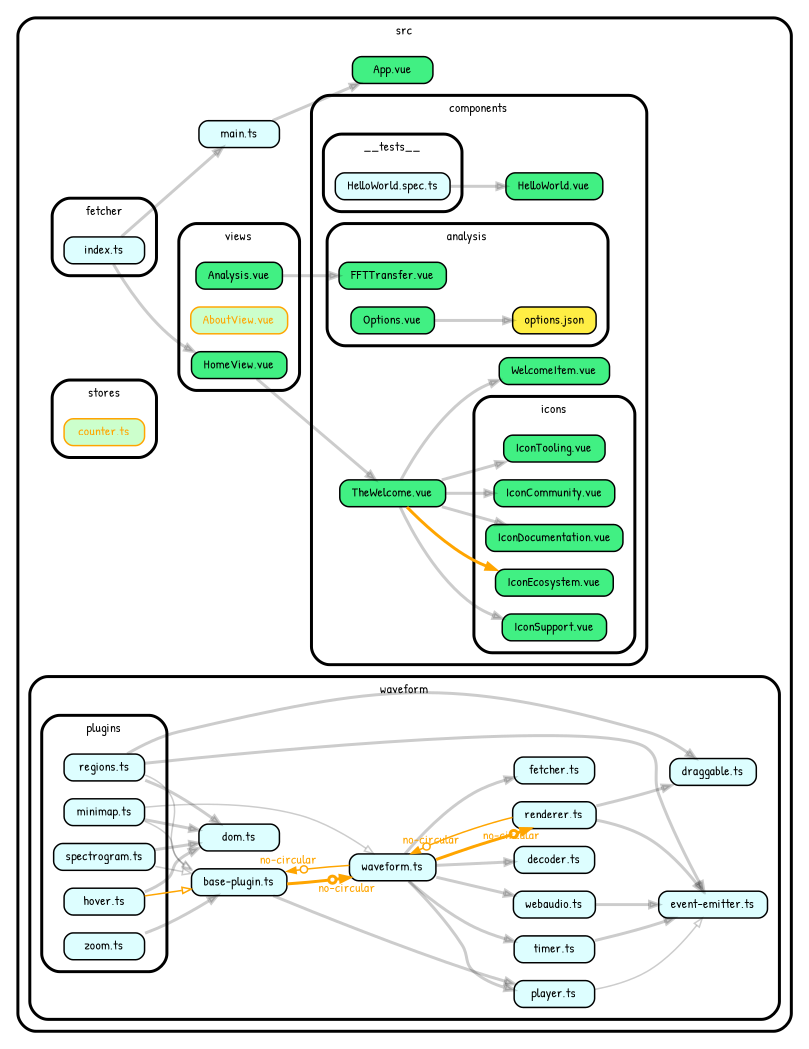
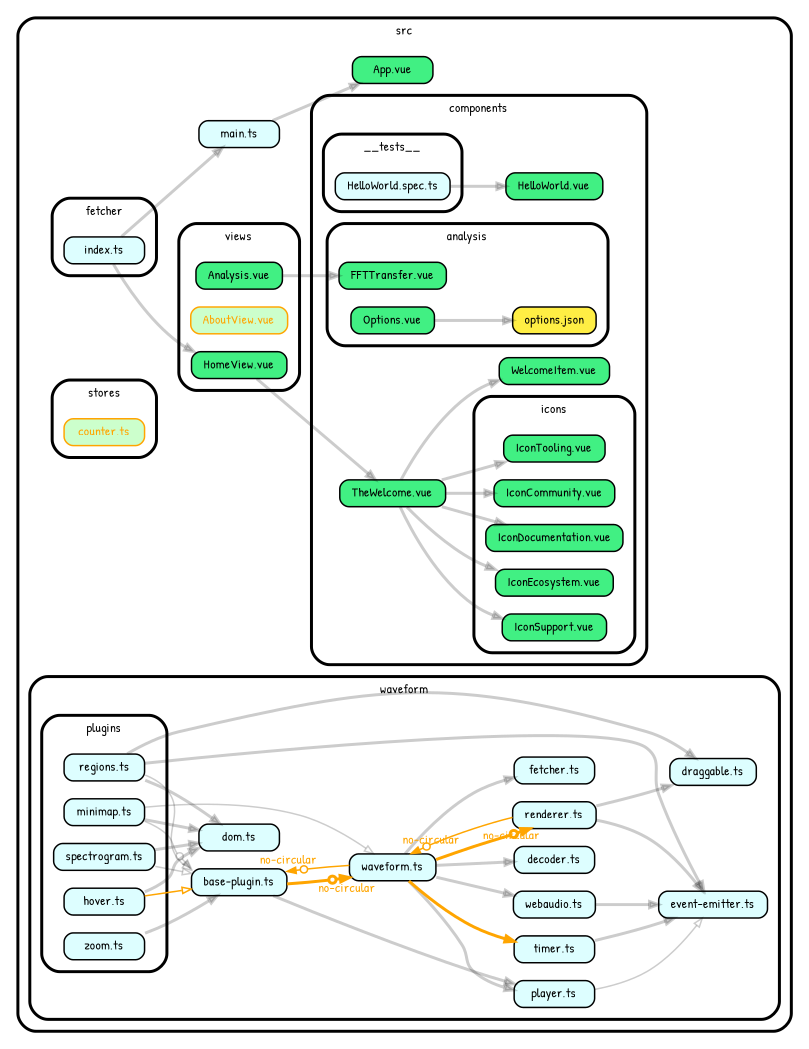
  strict digraph {
    compound=true
    fillcolor="#ffffff"
    fontname="Patrick Hand"
    fontsize=9
    nodesep=0.16
    rankdir=LR
    ranksep=0.18
    splines=true
    style="rounded,bold,filled"
    node [color=black fillcolor="#ddfeff" fontcolor=black fontname="Patrick Hand" fontsize=9 shape=box style="rounded, filled"]
    edge [arrowhead=normal arrowsize=0.6 color="#00000033" fontname="Patrick Hand" fontsize=9 penwidth=2.0]
    n1 [height=0.2 label=<HelloWorld.spec.ts>]
    n2 [fillcolor="#41f083" height=0.2 label=<FFTTransfer.vue>]
    n3 [fillcolor="#41f083" height=0.2 label=<Options.vue>]
    n4 [fillcolor="#ffee44" height=0.2 label=<options.json>]
    n5 [fillcolor="#41f083" height=0.2 label=<IconCommunity.vue>]
    n6 [fillcolor="#41f083" height=0.2 label=<IconDocumentation.vue>]
    n7 [fillcolor="#41f083" height=0.2 label=<IconEcosystem.vue>]
    n8 [fillcolor="#41f083" height=0.2 label=<IconSupport.vue>]
    n9 [fillcolor="#41f083" height=0.2 label=<IconTooling.vue>]
    n10 [fillcolor="#41f083" height=0.2 label=<HelloWorld.vue>]
    n11 [fillcolor="#41f083" height=0.2 label=<TheWelcome.vue>]
    n12 [fillcolor="#41f083" height=0.2 label=<WelcomeItem.vue>]
    n13 [height=0.2 label=<index.ts>]
    n14 [color=orange fillcolor="#ccffcc" fontcolor=orange height=0.2 label=<counter.ts>]
    n15 [fillcolor="#41f083" height=0.2 label=<HomeView.vue>]
    n16 [color=orange fillcolor="#ccffcc" fontcolor=orange height=0.2 label=<AboutView.vue>]
    n17 [fillcolor="#41f083" height=0.2 label=<Analysis.vue>]
    n18 [height=0.2 label=<hover.ts>]
    n19 [height=0.2 label=<minimap.ts>]
    n20 [height=0.2 label=<regions.ts>]
    n21 [height=0.2 label=<spectrogram.ts>]
    n22 [height=0.2 label=<zoom.ts>]
    n23 [height=0.2 label=<base-plugin.ts>]
    n24 [height=0.2 label=<event-emitter.ts>]
    n25 [height=0.2 label=<waveform.ts>]
    n26 [height=0.2 label=<decoder.ts>]
    n27 [height=0.2 label=<dom.ts>]
    n28 [height=0.2 label=<draggable.ts>]
    n29 [height=0.2 label=<fetcher.ts>]
    n30 [height=0.2 label=<player.ts>]
    n31 [height=0.2 label=<renderer.ts>]
    n32 [height=0.2 label=<timer.ts>]
    n33 [height=0.2 label=<webaudio.ts>]
    n34 [fillcolor="#41f083" height=0.2 label=<App.vue>]
    n35 [height=0.2 label=<main.ts>]
    subgraph cluster_1 {
      label=src
      n34
      n35
      subgraph cluster_2 {
        label=components
        n10
        n11
        n12
        subgraph cluster_3 {
          label=__tests__
          n1
        }
        subgraph cluster_4 {
          label=analysis
          n2
          n3
          n4
        }
        subgraph cluster_5 {
          label=icons
          n5
          n6
          n7
          n8
          n9
        }
      }
      subgraph cluster_6 {
        label=fetcher
        n13
      }
      subgraph cluster_7 {
        label=stores
        n14
      }
      subgraph cluster_8 {
        label=views
        n15
        n16
        n17
      }
      subgraph cluster_9 {
        label=waveform
        n23
        n24
        n25
        n26
        n27
        n28
        n29
        n30
        n31
        n32
        n33
        subgraph cluster_10 {
          label=plugins
          n18
          n19
          n20
          n21
          n22
        }
      }
    }
    n1 -> n10
    n3 -> n4
    n11 -> n5
    n11 -> n6
-   n11 -> n7 [color=orange]
+   n11 -> n7
    n11 -> n8
    n11 -> n9
    n11 -> n12
    n13 -> n15
    n13 -> n35
    n15 -> n11
    n17 -> n2
    n18 -> n23 [arrowhead=onormal color=orange penwidth=1.0]
    n18 -> n27
-   n19 -> n23 [arrowhead=onormal penwidth=1.0]
+   n19 -> n23 [arrowhead=normalnoneodot penwidth=1.0]
    n19 -> n25 [arrowhead=onormal penwidth=1.0]
    n19 -> n27
    n20 -> n23 [arrowhead=onormal penwidth=1.0]
    n20 -> n24
    n20 -> n27
    n20 -> n28
    n21 -> n23 [arrowhead=onormal penwidth=1.0]
    n21 -> n27
    n22 -> n23
    n23 -> n25 [arrowhead=normalnoneodot color=orange fontcolor=orange xlabel="no-circular"]
    n23 -> n30
    n25 -> n23 [arrowhead=normalnoneodot color=orange fontcolor=orange penwidth=1.0 xlabel="no-circular"]
    n25 -> n26
    n25 -> n29
    n25 -> n30
    n25 -> n31 [arrowhead=normalnoneodot color=orange fontcolor=orange xlabel="no-circular"]
-   n25 -> n32
+   n25 -> n32 [color=orange]
    n25 -> n33
    n30 -> n24 [arrowhead=onormal penwidth=1.0]
    n31 -> n24
    n31 -> n25 [arrowhead=normalnoneodot color=orange fontcolor=orange penwidth=1.0 xlabel="no-circular"]
    n31 -> n28
    n32 -> n24
    n33 -> n24
    n35 -> n34
  }
